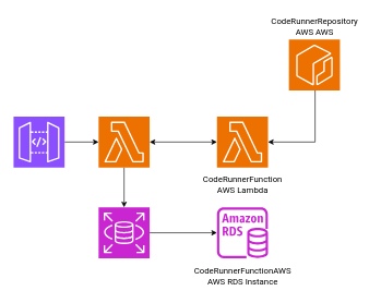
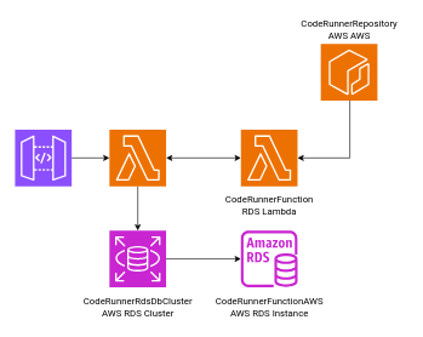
  <mxCell id="0" />
  <mxCell id="1" parent="0" />
  <mxCell id="2" value="" style="sketch=0;points=[[0,0,0],[0.25,0,0],[0.5,0,0],[0.75,0,0],[1,0,0],[0,1,0],[0.25,1,0],[0.5,1,0],[0.75,1,0],[1,1,0],[0,0.25,0],[0,0.5,0],[0,0.75,0],[1,0.25,0],[1,0.5,0],[1,0.75,0]];outlineConnect=0;fontColor=#232F3E;fillColor=#ED7100;strokeColor=#ffffff;dashed=0;verticalLabelPosition=bottom;verticalAlign=top;align=center;html=1;fontSize=12;fontStyle=0;aspect=fixed;shape=mxgraph.aws4.resourceIcon;resIcon=mxgraph.aws4.lambda;" parent="1" vertex="1"><mxGeometry x="331" y="178" width="78" height="78" as="geometry" /></mxCell>
  <mxCell id="3" value="" style="sketch=0;points=[[0,0,0],[0.25,0,0],[0.5,0,0],[0.75,0,0],[1,0,0],[0,1,0],[0.25,1,0],[0.5,1,0],[0.75,1,0],[1,1,0],[0,0.25,0],[0,0.5,0],[0,0.75,0],[1,0.25,0],[1,0.5,0],[1,0.75,0]];outlineConnect=0;fontColor=#232F3E;fillColor=#ED7100;strokeColor=#ffffff;dashed=0;verticalLabelPosition=bottom;verticalAlign=top;align=center;html=1;fontSize=12;fontStyle=0;aspect=fixed;shape=mxgraph.aws4.resourceIcon;resIcon=mxgraph.aws4.ecr;" parent="1" vertex="1"><mxGeometry x="441" y="60" width="78" height="78" as="geometry" /></mxCell>
  <mxCell id="4" style="edgeStyle=orthogonalEdgeStyle;rounded=0;orthogonalLoop=1;jettySize=auto;html=1;entryX=1;entryY=0.5;entryDx=0;entryDy=0;entryPerimeter=0;" parent="1" source="3" target="2" edge="1"><mxGeometry relative="1" as="geometry"><Array as="points"><mxPoint x="481" y="217" /></Array></mxGeometry></mxCell>
  <mxCell id="5" value="" style="edgeStyle=orthogonalEdgeStyle;rounded=0;orthogonalLoop=1;jettySize=auto;html=1;" parent="1" source="6" target="10" edge="1"><mxGeometry relative="1" as="geometry" /></mxCell>
  <mxCell id="6" value="" style="sketch=0;points=[[0,0,0],[0.25,0,0],[0.5,0,0],[0.75,0,0],[1,0,0],[0,1,0],[0.25,1,0],[0.5,1,0],[0.75,1,0],[1,1,0],[0,0.25,0],[0,0.5,0],[0,0.75,0],[1,0.25,0],[1,0.5,0],[1,0.75,0]];outlineConnect=0;fontColor=#232F3E;fillColor=#8C4FFF;strokeColor=#ffffff;dashed=0;verticalLabelPosition=bottom;verticalAlign=top;align=center;html=1;fontSize=12;fontStyle=0;aspect=fixed;shape=mxgraph.aws4.resourceIcon;resIcon=mxgraph.aws4.api_gateway;" parent="1" vertex="1"><mxGeometry x="20" y="178" width="78" height="78" as="geometry" /></mxCell>
  <mxCell id="7" style="edgeStyle=orthogonalEdgeStyle;rounded=0;orthogonalLoop=1;jettySize=auto;html=1;" edge="1" parent="1" source="8" target="15"><mxGeometry relative="1" as="geometry" /></mxCell>
  <mxCell id="8" value="" style="sketch=0;points=[[0,0,0],[0.25,0,0],[0.5,0,0],[0.75,0,0],[1,0,0],[0,1,0],[0.25,1,0],[0.5,1,0],[0.75,1,0],[1,1,0],[0,0.25,0],[0,0.5,0],[0,0.75,0],[1,0.25,0],[1,0.5,0],[1,0.75,0]];outlineConnect=0;fontColor=#232F3E;fillColor=#C925D1;strokeColor=#ffffff;dashed=0;verticalLabelPosition=bottom;verticalAlign=top;align=center;html=1;fontSize=12;fontStyle=0;aspect=fixed;shape=mxgraph.aws4.resourceIcon;resIcon=mxgraph.aws4.rds;" parent="1" vertex="1"><mxGeometry x="150" y="317" width="78" height="78" as="geometry" /></mxCell>
  <mxCell id="9" value="" style="edgeStyle=orthogonalEdgeStyle;rounded=0;orthogonalLoop=1;jettySize=auto;html=1;" parent="1" source="10" target="8" edge="1"><mxGeometry relative="1" as="geometry" /></mxCell>
  <mxCell id="10" value="" style="sketch=0;points=[[0,0,0],[0.25,0,0],[0.5,0,0],[0.75,0,0],[1,0,0],[0,1,0],[0.25,1,0],[0.5,1,0],[0.75,1,0],[1,1,0],[0,0.25,0],[0,0.5,0],[0,0.75,0],[1,0.25,0],[1,0.5,0],[1,0.75,0]];outlineConnect=0;fontColor=#232F3E;fillColor=#ED7100;strokeColor=#ffffff;dashed=0;verticalLabelPosition=bottom;verticalAlign=top;align=center;html=1;fontSize=12;fontStyle=0;aspect=fixed;shape=mxgraph.aws4.resourceIcon;resIcon=mxgraph.aws4.lambda;" parent="1" vertex="1"><mxGeometry x="150" y="178" width="78" height="78" as="geometry" /></mxCell>
  <mxCell id="11" value="" style="endArrow=classic;startArrow=classic;html=1;rounded=0;exitX=1;exitY=0.5;exitDx=0;exitDy=0;exitPerimeter=0;entryX=0;entryY=0.5;entryDx=0;entryDy=0;entryPerimeter=0;" parent="1" source="10" target="2" edge="1"><mxGeometry width="50" height="50" relative="1" as="geometry"><mxPoint x="360" y="327" as="sourcePoint" /><mxPoint x="410" y="277" as="targetPoint" /></mxGeometry></mxCell>
- <mxCell id="12" value="CodeRunnerFunction&lt;br style=&quot;font-size: 13px;&quot;&gt;AWS Lambda" style="text;html=1;align=center;verticalAlign=middle;resizable=0;points=[];autosize=1;strokeColor=none;fillColor=none;fontFamily=Roboto;fontSource=https%3A%2F%2Ffonts.googleapis.com%2Fcss%3Ffamily%3DRoboto;fontSize=13;" vertex="1" parent="1"><mxGeometry x="300" y="262" width="140" height="40" as="geometry" /></mxCell>
+ <mxCell id="12" value="CodeRunnerFunction&lt;br style=&quot;font-size: 13px;&quot;&gt;RDS Lambda" style="text;html=1;align=center;verticalAlign=middle;resizable=0;points=[];autosize=1;strokeColor=none;fillColor=none;fontFamily=Roboto;fontSource=https%3A%2F%2Ffonts.googleapis.com%2Fcss%3Ffamily%3DRoboto;fontSize=13;" vertex="1" parent="1"><mxGeometry x="300" y="262" width="140" height="40" as="geometry" /></mxCell>
  <mxCell id="13" value="CodeRunnerRepository&lt;br style=&quot;font-size: 13px;&quot;&gt;AWS AWS" style="text;html=1;align=center;verticalAlign=middle;resizable=0;points=[];autosize=1;strokeColor=none;fillColor=none;fontFamily=Roboto;fontSource=https%3A%2F%2Ffonts.googleapis.com%2Fcss%3Ffamily%3DRoboto;fontSize=13;" vertex="1" parent="1"><mxGeometry x="400" y="20" width="160" height="40" as="geometry" /></mxCell>
+ <mxCell id="14" value="CodeRunnerRdsDbCluster&lt;br style=&quot;font-size: 13px;&quot;&gt;AWS RDS Cluster" style="text;html=1;align=center;verticalAlign=middle;resizable=0;points=[];autosize=1;strokeColor=none;fillColor=none;fontSize=13;fontFamily=Roboto;fontSource=https%3A%2F%2Ffonts.googleapis.com%2Fcss%3Ffamily%3DRoboto;" vertex="1" parent="1"><mxGeometry x="104" y="402" width="170" height="40" as="geometry" /></mxCell>
  <mxCell id="15" value="" style="sketch=0;outlineConnect=0;fontColor=#232F3E;gradientColor=none;fillColor=#C925D1;strokeColor=none;dashed=0;verticalLabelPosition=bottom;verticalAlign=top;align=center;html=1;fontSize=12;fontStyle=0;aspect=fixed;pointerEvents=1;shape=mxgraph.aws4.rds_instance;" vertex="1" parent="1"><mxGeometry x="331" y="317" width="78" height="78" as="geometry" /></mxCell>
  <mxCell id="16" value="CodeRunnerFunctionAWS&lt;br style=&quot;font-size: 13px;&quot;&gt;AWS RDS Instance" style="text;html=1;align=center;verticalAlign=middle;resizable=0;points=[];autosize=1;strokeColor=none;fillColor=none;fontSize=13;fontFamily=Roboto;fontSource=https%3A%2F%2Ffonts.googleapis.com%2Fcss%3Ffamily%3DRoboto;" vertex="1" parent="1"><mxGeometry x="280" y="402" width="180" height="40" as="geometry" /></mxCell>
